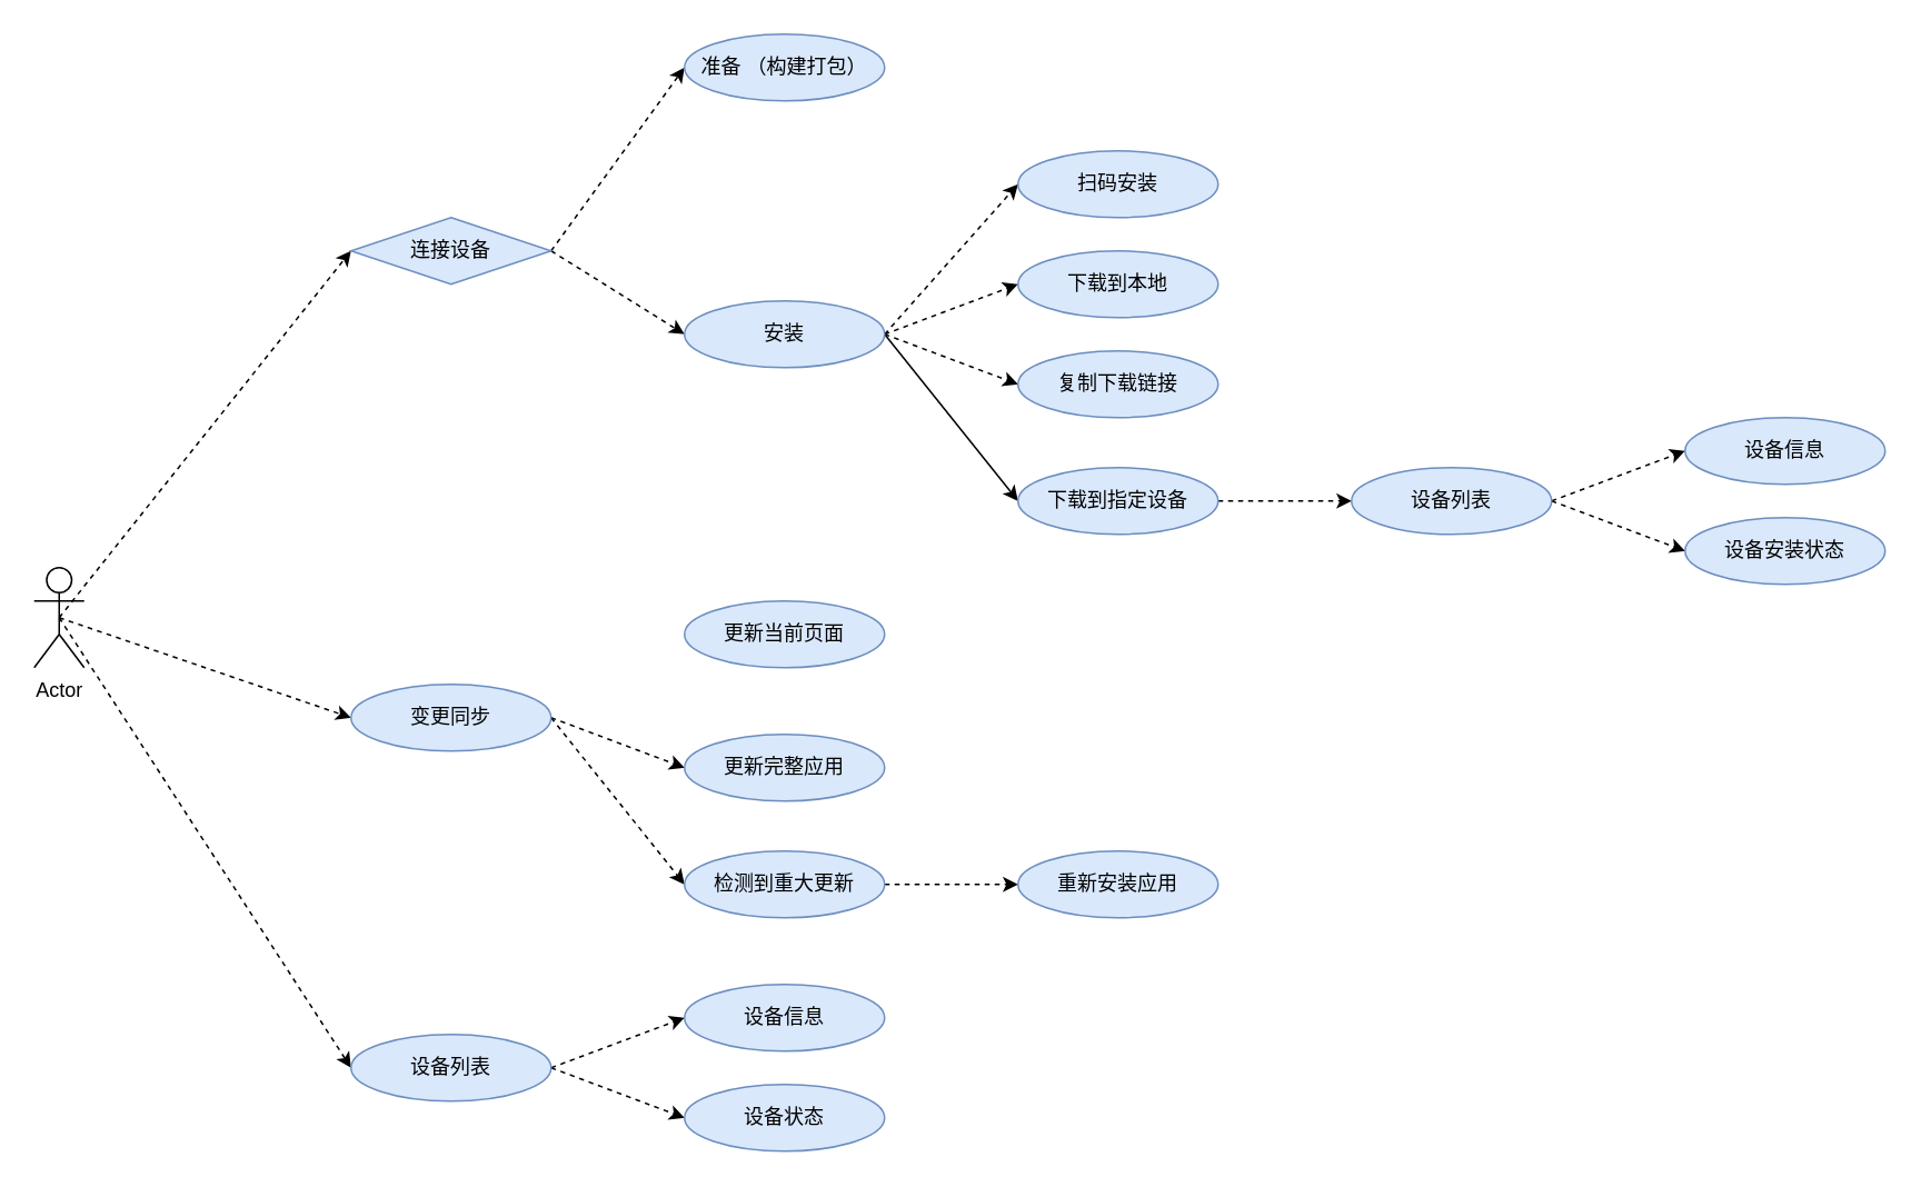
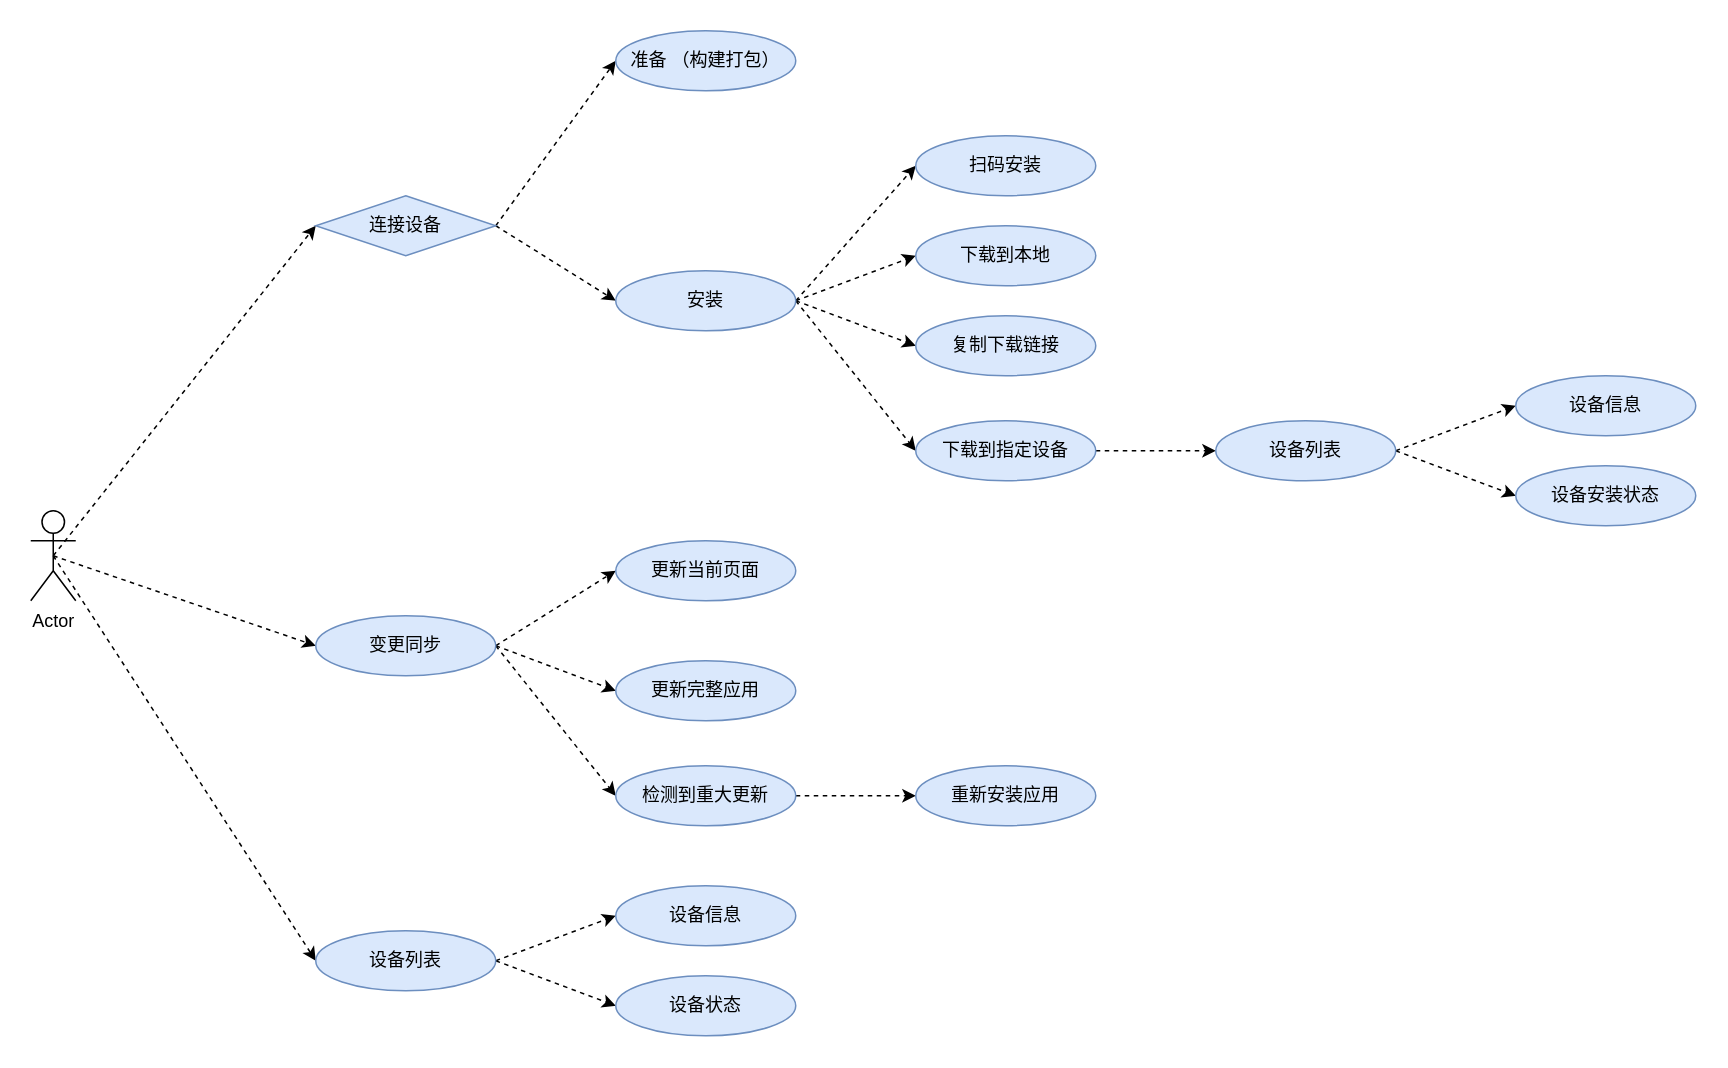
  <mxCell id="0" />
  <mxCell id="1" parent="0" />
  <mxCell id="2" style="edgeStyle=none;rounded=0;orthogonalLoop=1;jettySize=auto;html=1;exitX=0.5;exitY=0.5;exitDx=0;exitDy=0;exitPerimeter=0;entryX=0;entryY=0.5;entryDx=0;entryDy=0;dashed=1;" parent="1" source="5" target="8" edge="1"><mxGeometry relative="1" as="geometry" /></mxCell>
  <mxCell id="3" style="edgeStyle=none;rounded=0;orthogonalLoop=1;jettySize=auto;html=1;exitX=0.5;exitY=0.5;exitDx=0;exitDy=0;exitPerimeter=0;entryX=0;entryY=0.5;entryDx=0;entryDy=0;dashed=1;" parent="1" source="5" target="12" edge="1"><mxGeometry relative="1" as="geometry" /></mxCell>
  <mxCell id="4" style="edgeStyle=none;rounded=0;orthogonalLoop=1;jettySize=auto;html=1;exitX=0.5;exitY=0.5;exitDx=0;exitDy=0;exitPerimeter=0;entryX=0;entryY=0.5;entryDx=0;entryDy=0;dashed=1;" parent="1" source="5" target="15" edge="1"><mxGeometry relative="1" as="geometry" /></mxCell>
  <mxCell id="5" value="Actor" style="shape=umlActor;verticalLabelPosition=bottom;verticalAlign=top;html=1;" parent="1" vertex="1"><mxGeometry x="20" y="340" width="30" height="60" as="geometry" /></mxCell>
  <mxCell id="6" style="edgeStyle=none;rounded=0;orthogonalLoop=1;jettySize=auto;html=1;exitX=1;exitY=0.5;exitDx=0;exitDy=0;entryX=0;entryY=0.5;entryDx=0;entryDy=0;dashed=1;" parent="1" source="8" target="16" edge="1"><mxGeometry relative="1" as="geometry" /></mxCell>
  <mxCell id="7" style="edgeStyle=none;rounded=0;orthogonalLoop=1;jettySize=auto;html=1;exitX=1;exitY=0.5;exitDx=0;exitDy=0;entryX=0;entryY=0.5;entryDx=0;entryDy=0;dashed=1;" parent="1" source="8" target="21" edge="1"><mxGeometry relative="1" as="geometry" /></mxCell>
  <mxCell id="8" value="连接设备" style="rhombus;whiteSpace=wrap;html=1;fillColor=#dae8fc;strokeColor=#6c8ebf;" parent="1" vertex="1"><mxGeometry x="210" y="130" width="120" height="40" as="geometry" /></mxCell>
+ <mxCell id="9" style="edgeStyle=none;rounded=0;orthogonalLoop=1;jettySize=auto;html=1;exitX=1;exitY=0.5;exitDx=0;exitDy=0;entryX=0;entryY=0.5;entryDx=0;entryDy=0;dashed=1;" parent="1" source="12" target="28" edge="1"><mxGeometry relative="1" as="geometry" /></mxCell>
  <mxCell id="10" style="edgeStyle=none;rounded=0;orthogonalLoop=1;jettySize=auto;html=1;exitX=1;exitY=0.5;exitDx=0;exitDy=0;entryX=0;entryY=0.5;entryDx=0;entryDy=0;dashed=1;" parent="1" source="12" target="29" edge="1"><mxGeometry relative="1" as="geometry" /></mxCell>
  <mxCell id="11" style="edgeStyle=none;rounded=0;orthogonalLoop=1;jettySize=auto;html=1;exitX=1;exitY=0.5;exitDx=0;exitDy=0;entryX=0;entryY=0.5;entryDx=0;entryDy=0;dashed=1;" parent="1" source="12" target="31" edge="1"><mxGeometry relative="1" as="geometry" /></mxCell>
  <mxCell id="12" value="变更同步" style="ellipse;whiteSpace=wrap;html=1;fillColor=#dae8fc;strokeColor=#6c8ebf;" parent="1" vertex="1"><mxGeometry x="210" y="410" width="120" height="40" as="geometry" /></mxCell>
  <mxCell id="13" style="edgeStyle=none;rounded=0;orthogonalLoop=1;jettySize=auto;html=1;exitX=1;exitY=0.5;exitDx=0;exitDy=0;entryX=0;entryY=0.5;entryDx=0;entryDy=0;dashed=1;" parent="1" source="15" target="27" edge="1"><mxGeometry relative="1" as="geometry" /></mxCell>
  <mxCell id="14" style="edgeStyle=none;rounded=0;orthogonalLoop=1;jettySize=auto;html=1;exitX=1;exitY=0.5;exitDx=0;exitDy=0;entryX=0;entryY=0.5;entryDx=0;entryDy=0;dashed=1;" parent="1" source="15" target="38" edge="1"><mxGeometry relative="1" as="geometry" /></mxCell>
  <mxCell id="15" value="设备列表" style="ellipse;whiteSpace=wrap;html=1;fillColor=#dae8fc;strokeColor=#6c8ebf;" parent="1" vertex="1"><mxGeometry x="210" y="620" width="120" height="40" as="geometry" /></mxCell>
  <mxCell id="16" value="准备 （构建打包）" style="ellipse;whiteSpace=wrap;html=1;fillColor=#dae8fc;strokeColor=#6c8ebf;" parent="1" vertex="1"><mxGeometry x="410" y="20" width="120" height="40" as="geometry" /></mxCell>
  <mxCell id="17" style="edgeStyle=none;rounded=0;orthogonalLoop=1;jettySize=auto;html=1;exitX=1;exitY=0.5;exitDx=0;exitDy=0;entryX=0;entryY=0.5;entryDx=0;entryDy=0;dashed=1;" parent="1" source="21" target="22" edge="1"><mxGeometry relative="1" as="geometry" /></mxCell>
  <mxCell id="18" style="edgeStyle=none;rounded=0;orthogonalLoop=1;jettySize=auto;html=1;exitX=1;exitY=0.5;exitDx=0;exitDy=0;entryX=0;entryY=0.5;entryDx=0;entryDy=0;dashed=1;" parent="1" source="21" target="23" edge="1"><mxGeometry relative="1" as="geometry" /></mxCell>
  <mxCell id="19" style="edgeStyle=none;rounded=0;orthogonalLoop=1;jettySize=auto;html=1;exitX=1;exitY=0.5;exitDx=0;exitDy=0;entryX=0;entryY=0.5;entryDx=0;entryDy=0;dashed=1;" parent="1" source="21" target="24" edge="1"><mxGeometry relative="1" as="geometry" /></mxCell>
- <mxCell id="20" style="edgeStyle=none;rounded=0;orthogonalLoop=1;jettySize=auto;html=1;exitX=1;exitY=0.5;exitDx=0;exitDy=0;entryX=0;entryY=0.5;entryDx=0;entryDy=0;dashed=0;" parent="1" source="21" target="26" edge="1"><mxGeometry relative="1" as="geometry" /></mxCell>
+ <mxCell id="20" style="edgeStyle=none;rounded=0;orthogonalLoop=1;jettySize=auto;html=1;exitX=1;exitY=0.5;exitDx=0;exitDy=0;entryX=0;entryY=0.5;entryDx=0;entryDy=0;dashed=1;" parent="1" source="21" target="26" edge="1"><mxGeometry relative="1" as="geometry" /></mxCell>
  <mxCell id="21" value="安装" style="ellipse;whiteSpace=wrap;html=1;fillColor=#dae8fc;strokeColor=#6c8ebf;" parent="1" vertex="1"><mxGeometry x="410" y="180" width="120" height="40" as="geometry" /></mxCell>
  <mxCell id="22" value="扫码安装" style="ellipse;whiteSpace=wrap;html=1;fillColor=#dae8fc;strokeColor=#6c8ebf;" parent="1" vertex="1"><mxGeometry x="610" y="90" width="120" height="40" as="geometry" /></mxCell>
  <mxCell id="23" value="下载到本地" style="ellipse;whiteSpace=wrap;html=1;fillColor=#dae8fc;strokeColor=#6c8ebf;" parent="1" vertex="1"><mxGeometry x="610" y="150" width="120" height="40" as="geometry" /></mxCell>
  <mxCell id="24" value="复制下载链接" style="ellipse;whiteSpace=wrap;html=1;fillColor=#dae8fc;strokeColor=#6c8ebf;" parent="1" vertex="1"><mxGeometry x="610" y="210" width="120" height="40" as="geometry" /></mxCell>
  <mxCell id="25" style="edgeStyle=none;rounded=0;orthogonalLoop=1;jettySize=auto;html=1;exitX=1;exitY=0.5;exitDx=0;exitDy=0;entryX=0;entryY=0.5;entryDx=0;entryDy=0;dashed=1;" parent="1" source="26" target="35" edge="1"><mxGeometry relative="1" as="geometry" /></mxCell>
  <mxCell id="26" value="下载到指定设备" style="ellipse;whiteSpace=wrap;html=1;fillColor=#dae8fc;strokeColor=#6c8ebf;" parent="1" vertex="1"><mxGeometry x="610" y="280" width="120" height="40" as="geometry" /></mxCell>
  <mxCell id="27" value="设备信息" style="ellipse;whiteSpace=wrap;html=1;fillColor=#dae8fc;strokeColor=#6c8ebf;" parent="1" vertex="1"><mxGeometry x="410" y="590" width="120" height="40" as="geometry" /></mxCell>
  <mxCell id="28" value="更新当前页面" style="ellipse;whiteSpace=wrap;html=1;fillColor=#dae8fc;strokeColor=#6c8ebf;" parent="1" vertex="1"><mxGeometry x="410" y="360" width="120" height="40" as="geometry" /></mxCell>
  <mxCell id="29" value="更新完整应用" style="ellipse;whiteSpace=wrap;html=1;fillColor=#dae8fc;strokeColor=#6c8ebf;" parent="1" vertex="1"><mxGeometry x="410" y="440" width="120" height="40" as="geometry" /></mxCell>
  <mxCell id="30" style="edgeStyle=none;rounded=0;orthogonalLoop=1;jettySize=auto;html=1;exitX=1;exitY=0.5;exitDx=0;exitDy=0;entryX=0;entryY=0.5;entryDx=0;entryDy=0;dashed=1;" parent="1" source="31" target="32" edge="1"><mxGeometry relative="1" as="geometry" /></mxCell>
  <mxCell id="31" value="检测到重大更新" style="ellipse;whiteSpace=wrap;html=1;fillColor=#dae8fc;strokeColor=#6c8ebf;" parent="1" vertex="1"><mxGeometry x="410" y="510" width="120" height="40" as="geometry" /></mxCell>
  <mxCell id="32" value="重新安装应用" style="ellipse;whiteSpace=wrap;html=1;fillColor=#dae8fc;strokeColor=#6c8ebf;" parent="1" vertex="1"><mxGeometry x="610" y="510" width="120" height="40" as="geometry" /></mxCell>
  <mxCell id="33" style="edgeStyle=none;rounded=0;orthogonalLoop=1;jettySize=auto;html=1;exitX=1;exitY=0.5;exitDx=0;exitDy=0;entryX=0;entryY=0.5;entryDx=0;entryDy=0;dashed=1;" parent="1" source="35" target="36" edge="1"><mxGeometry relative="1" as="geometry" /></mxCell>
  <mxCell id="34" style="edgeStyle=none;rounded=0;orthogonalLoop=1;jettySize=auto;html=1;exitX=1;exitY=0.5;exitDx=0;exitDy=0;entryX=0;entryY=0.5;entryDx=0;entryDy=0;dashed=1;" parent="1" source="35" target="37" edge="1"><mxGeometry relative="1" as="geometry" /></mxCell>
  <mxCell id="35" value="设备列表" style="ellipse;whiteSpace=wrap;html=1;fillColor=#dae8fc;strokeColor=#6c8ebf;" parent="1" vertex="1"><mxGeometry x="810" y="280" width="120" height="40" as="geometry" /></mxCell>
  <mxCell id="36" value="设备信息" style="ellipse;whiteSpace=wrap;html=1;fillColor=#dae8fc;strokeColor=#6c8ebf;" parent="1" vertex="1"><mxGeometry x="1010" y="250" width="120" height="40" as="geometry" /></mxCell>
  <mxCell id="37" value="设备安装状态" style="ellipse;whiteSpace=wrap;html=1;fillColor=#dae8fc;strokeColor=#6c8ebf;" parent="1" vertex="1"><mxGeometry x="1010" y="310" width="120" height="40" as="geometry" /></mxCell>
  <mxCell id="38" value="设备状态" style="ellipse;whiteSpace=wrap;html=1;fillColor=#dae8fc;strokeColor=#6c8ebf;" parent="1" vertex="1"><mxGeometry x="410" y="650" width="120" height="40" as="geometry" /></mxCell>
